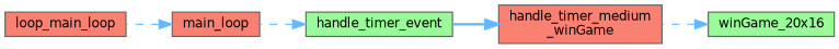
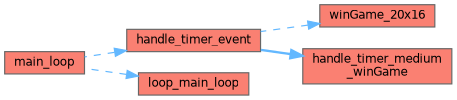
  digraph {
    rankdir=RL
    node [color=grey40 fillcolor=salmon fontname=Helvetica fontsize=10 shape=box style=filled]
    edge [color=steelblue1 dir=back fontname=Helvetica fontsize=10 labelfontname=Helvetica labelfontsize=10 style=dashed]
-   n1 [color=gray40 fillcolor=palegreen fontcolor=black height=0.2 label=winGame_20x16 width=0.4]
+   n1 [color=gray40 fontcolor=black height=0.2 label=winGame_20x16 width=0.4]
    n2 [height=0.2 label="handle_timer_medium\l_winGame" width=0.4]
-   n3 [fillcolor=palegreen height=0.2 label=handle_timer_event width=0.4]
+   n3 [height=0.2 label=handle_timer_event width=0.4]
    n4 [height=0.2 label=main_loop width=0.4]
    n5 [height=0.2 label=loop_main_loop width=0.4]
-   n1 -> n2
+   n1 -> n3
    n2 -> n3 [style=bold]
    n3 -> n4
-   n4 -> n5
+   n5 -> n4
  }
